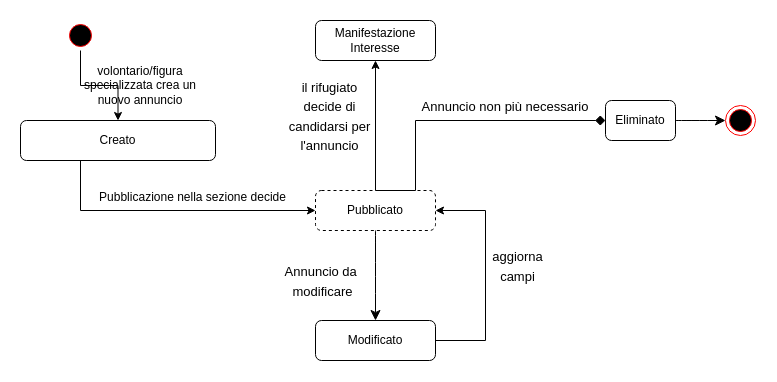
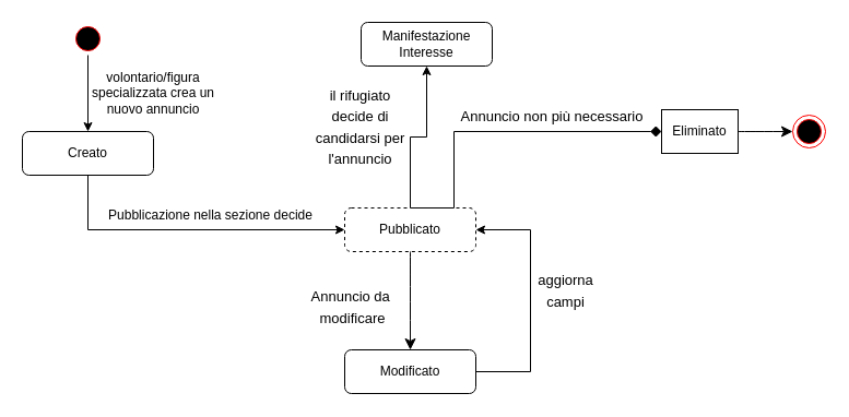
  <mxCell id="0" />
  <mxCell id="1" parent="0" />
  <mxCell id="2" style="edgeStyle=orthogonalEdgeStyle;rounded=0;orthogonalLoop=1;jettySize=auto;html=1;entryX=0.5;entryY=0;entryDx=0;entryDy=0;" edge="1" parent="1" source="3" target="6"><mxGeometry relative="1" as="geometry" /></mxCell>
  <mxCell id="3" value="" style="ellipse;html=1;shape=startState;fillColor=#000000;strokeColor=#ff0000;" vertex="1" parent="1"><mxGeometry x="65" y="20" width="30" height="30" as="geometry" /></mxCell>
  <mxCell id="4" value="volontario/figura specializzata crea un nuovo annuncio" style="text;html=1;align=center;verticalAlign=middle;whiteSpace=wrap;rounded=0;" vertex="1" parent="1"><mxGeometry x="75" y="70" width="130" height="30" as="geometry" /></mxCell>
  <mxCell id="5" style="edgeStyle=orthogonalEdgeStyle;rounded=0;orthogonalLoop=1;jettySize=auto;html=1;entryX=0;entryY=0.5;entryDx=0;entryDy=0;" edge="1" parent="1" source="6" target="8"><mxGeometry relative="1" as="geometry"><Array as="points"><mxPoint x="80" y="210" /></Array></mxGeometry></mxCell>
- <mxCell id="6" value="Creato" style="rounded=1;whiteSpace=wrap;html=1;" vertex="1" parent="1"><mxGeometry x="20" y="120" width="195" height="40" as="geometry" /></mxCell>
+ <mxCell id="6" value="Creato" style="rounded=1;whiteSpace=wrap;html=1;" vertex="1" parent="1"><mxGeometry x="20" y="120" width="120" height="40" as="geometry" /></mxCell>
  <mxCell id="7" style="edgeStyle=orthogonalEdgeStyle;rounded=0;orthogonalLoop=1;jettySize=auto;html=1;entryX=0.5;entryY=1;entryDx=0;entryDy=0;" edge="1" parent="1" source="8" target="20"><mxGeometry relative="1" as="geometry" /></mxCell>
  <mxCell id="8" value="Pubblicato" style="rounded=1;whiteSpace=wrap;html=1;dashed=1;" vertex="1" parent="1"><mxGeometry x="315" y="190" width="120" height="40" as="geometry" /></mxCell>
  <mxCell id="9" style="edgeStyle=orthogonalEdgeStyle;rounded=0;orthogonalLoop=1;jettySize=auto;html=1;entryX=1;entryY=0.5;entryDx=0;entryDy=0;" edge="1" parent="1" source="10" target="8"><mxGeometry relative="1" as="geometry"><Array as="points"><mxPoint x="485" y="340" /><mxPoint x="485" y="210" /></Array></mxGeometry></mxCell>
  <mxCell id="10" value="Modificato" style="rounded=1;whiteSpace=wrap;html=1;" vertex="1" parent="1"><mxGeometry x="315" y="320" width="120" height="40" as="geometry" /></mxCell>
  <mxCell id="11" value="" style="endArrow=classic;html=1;rounded=0;fontSize=12;startSize=8;endSize=8;curved=1;entryX=0.5;entryY=0;entryDx=0;entryDy=0;exitX=0.5;exitY=1;exitDx=0;exitDy=0;" edge="1" parent="1" source="8" target="10"><mxGeometry width="50" height="50" relative="1" as="geometry"><mxPoint x="365" y="270" as="sourcePoint" /><mxPoint x="375" y="200" as="targetPoint" /></mxGeometry></mxCell>
- <mxCell id="12" value="Eliminato" style="rounded=1;whiteSpace=wrap;html=1;" vertex="1" parent="1"><mxGeometry x="605" y="100" width="70" height="40" as="geometry" /></mxCell>
+ <mxCell id="12" value="Eliminato" style="whiteSpace=wrap;html=1;rounded=0;" vertex="1" parent="1"><mxGeometry x="605" y="100" width="70" height="40" as="geometry" /></mxCell>
  <mxCell id="13" value="" style="endArrow=diamond;html=1;rounded=0;fontSize=12;startSize=8;endSize=8;entryX=0;entryY=0.5;entryDx=0;entryDy=0;exitX=0.5;exitY=0;exitDx=0;exitDy=0;edgeStyle=orthogonalEdgeStyle;" edge="1" parent="1" source="8" target="12"><mxGeometry width="50" height="50" relative="1" as="geometry"><mxPoint x="455" y="230" as="sourcePoint" /><mxPoint x="505" y="180" as="targetPoint" /><Array as="points"><mxPoint x="415" y="190" /><mxPoint x="415" y="120" /></Array></mxGeometry></mxCell>
  <mxCell id="14" value="" style="ellipse;html=1;shape=endState;fillColor=#000000;strokeColor=#ff0000;" vertex="1" parent="1"><mxGeometry x="725" y="105" width="30" height="30" as="geometry" /></mxCell>
  <mxCell id="15" value="" style="endArrow=classic;html=1;rounded=0;fontSize=12;startSize=8;endSize=8;curved=1;entryX=0;entryY=0.5;entryDx=0;entryDy=0;exitX=1;exitY=0.5;exitDx=0;exitDy=0;" edge="1" parent="1" source="12" target="14"><mxGeometry width="50" height="50" relative="1" as="geometry"><mxPoint x="565" y="120" as="sourcePoint" /><mxPoint x="535" y="180" as="targetPoint" /></mxGeometry></mxCell>
  <mxCell id="16" value="&lt;font style=&quot;font-size: 12px;&quot;&gt;Pubblicazione nella sezione decide&lt;/font&gt;" style="text;html=1;align=center;verticalAlign=middle;whiteSpace=wrap;rounded=0;fontSize=16;" vertex="1" parent="1"><mxGeometry x="85" y="190" width="215" height="10" as="geometry" /></mxCell>
  <mxCell id="17" value="&lt;font style=&quot;font-size: 13px;&quot;&gt;Annuncio non più necessario&lt;/font&gt;" style="text;html=1;align=center;verticalAlign=middle;whiteSpace=wrap;rounded=0;fontSize=16;" vertex="1" parent="1"><mxGeometry x="415" y="90" width="180" height="30" as="geometry" /></mxCell>
  <mxCell id="18" value="&lt;font style=&quot;font-size: 13px;&quot;&gt;Annuncio da&amp;nbsp;&lt;/font&gt;&lt;div&gt;&lt;font style=&quot;font-size: 13px;&quot;&gt;modificare&lt;/font&gt;&lt;/div&gt;" style="text;html=1;align=center;verticalAlign=middle;whiteSpace=wrap;rounded=0;fontSize=16;" vertex="1" parent="1"><mxGeometry x="275" y="265" width="95" height="30" as="geometry" /></mxCell>
  <mxCell id="19" value="&lt;span style=&quot;font-size: 13px;&quot;&gt;aggiorna&lt;/span&gt;&lt;div&gt;&lt;span style=&quot;font-size: 13px;&quot;&gt;campi&lt;/span&gt;&lt;/div&gt;" style="text;html=1;align=center;verticalAlign=middle;whiteSpace=wrap;rounded=0;fontSize=16;" vertex="1" parent="1"><mxGeometry x="485" y="250" width="65" height="30" as="geometry" /></mxCell>
- <mxCell id="20" value="Manifestazione Interesse" style="rounded=1;whiteSpace=wrap;html=1;" vertex="1" parent="1"><mxGeometry x="315" y="20" width="120" height="40" as="geometry" /></mxCell>
+ <mxCell id="20" value="Manifestazione Interesse" style="rounded=1;whiteSpace=wrap;html=1;" vertex="1" parent="1"><mxGeometry x="330" y="20" width="120" height="40" as="geometry" /></mxCell>
  <mxCell id="21" value="&lt;span style=&quot;font-size: 13px;&quot;&gt;il rifugiato decide di candidarsi per l'annuncio&lt;/span&gt;" style="text;html=1;align=center;verticalAlign=middle;whiteSpace=wrap;rounded=0;fontSize=16;" vertex="1" parent="1"><mxGeometry x="282" y="100" width="95" height="30" as="geometry" /></mxCell>
  <mxCell id="22" style="edgeStyle=orthogonalEdgeStyle;rounded=0;orthogonalLoop=1;jettySize=auto;html=1;exitX=0.5;exitY=1;exitDx=0;exitDy=0;" edge="1" parent="1" source="21" target="21"><mxGeometry relative="1" as="geometry" /></mxCell>
